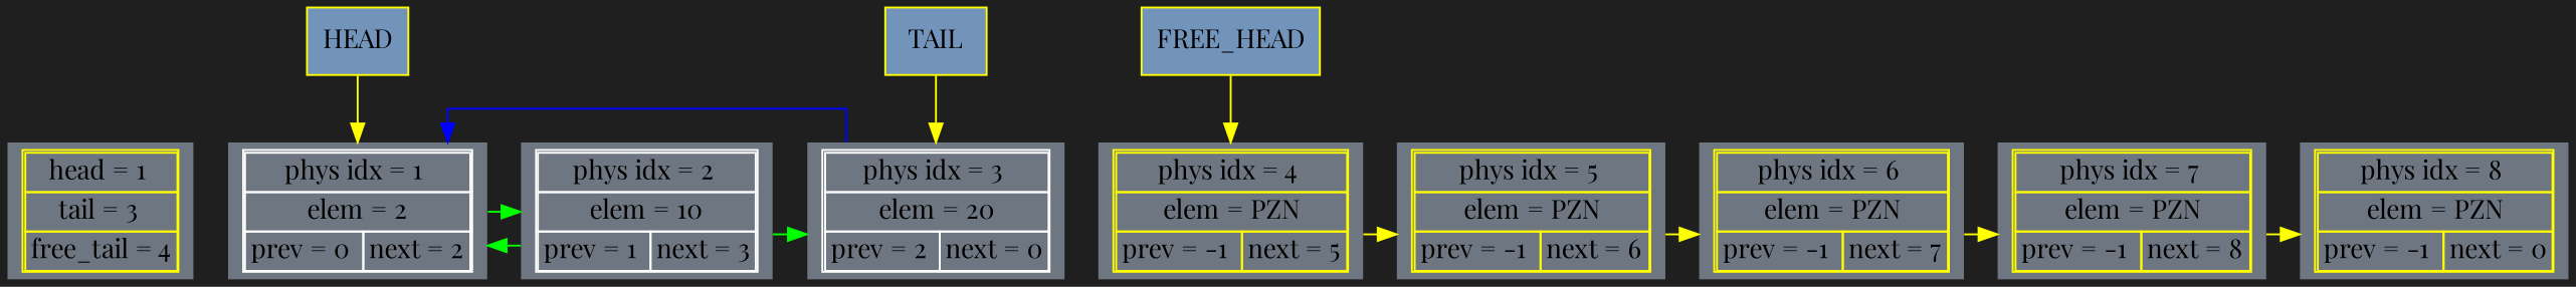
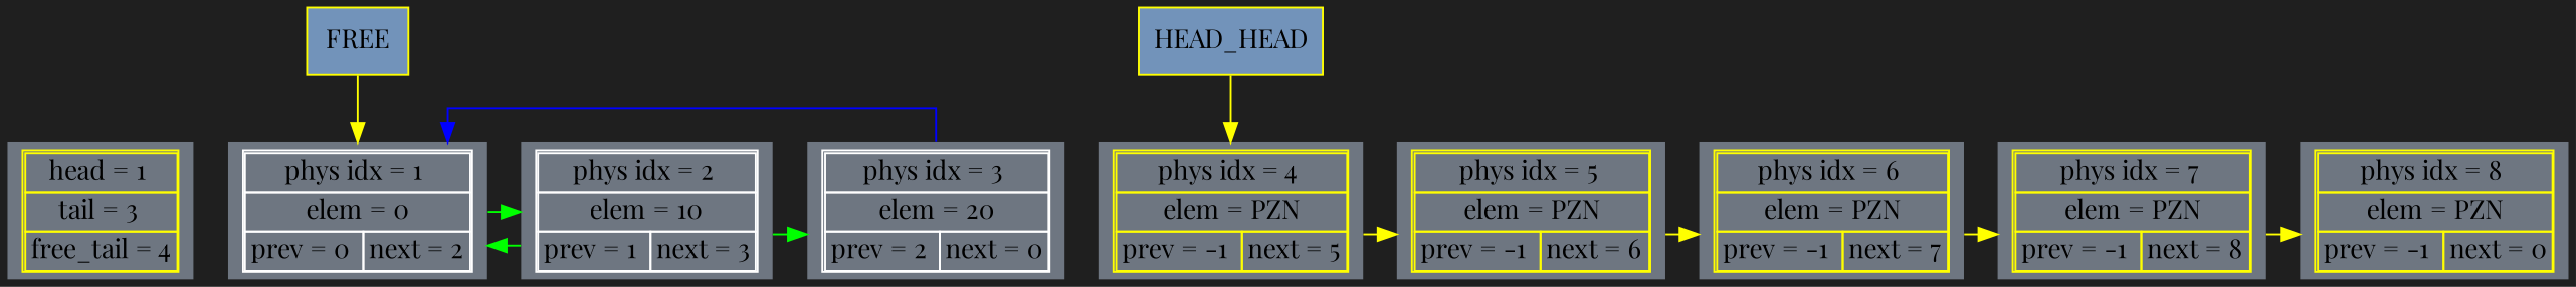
  digraph {
    bgcolor="#1f1f1f"
    fontname="Playfair Display"
    splines=ortho
    node [color=yellow fillcolor="#6e7681" fontcolor="#000000" fontname="Playfair Display" fontsize=14 shape=plaintext style=filled]
    edge [fontname="Playfair Display"]
    n1 [label=< <table cellspacing="0"> <tr><td>head = 1 </td></tr> <tr><td>tail = 3 </td></tr> <tr><td>free_tail = 4</td></tr> </table>>]
-   n2 [color=white label=<<table cellspacing="0"> <tr><td colspan="2">phys idx = 1 </td></tr> <tr><td colspan="2">elem = 2</td></tr> <tr><td>prev = 0 </td><td>next = 2</td></tr></table>>]
+   n2 [color=white label=<<table cellspacing="0"> <tr><td colspan="2">phys idx = 1 </td></tr> <tr><td colspan="2">elem = 0</td></tr> <tr><td>prev = 0 </td><td>next = 2</td></tr></table>>]
    n3 [color=white label=<<table cellspacing="0"> <tr><td colspan="2">phys idx = 2 </td></tr> <tr><td colspan="2">elem = 10</td></tr> <tr><td>prev = 1 </td><td>next = 3</td></tr></table>>]
    n4 [color=white label=<<table cellspacing="0"> <tr><td colspan="2">phys idx = 3 </td></tr> <tr><td colspan="2">elem = 20</td></tr> <tr><td>prev = 2 </td><td>next = 0</td></tr></table>>]
    n5 [label=<<table cellspacing="0"> <tr><td colspan="2">phys idx = 4 </td></tr> <tr><td colspan="2">elem = PZN</td></tr> <tr><td>prev = -1 </td><td>next = 5</td></tr></table>>]
    n6 [label=<<table cellspacing="0"> <tr><td colspan="2">phys idx = 5 </td></tr> <tr><td colspan="2">elem = PZN</td></tr> <tr><td>prev = -1 </td><td>next = 6</td></tr></table>>]
    n7 [label=<<table cellspacing="0"> <tr><td colspan="2">phys idx = 6 </td></tr> <tr><td colspan="2">elem = PZN</td></tr> <tr><td>prev = -1 </td><td>next = 7</td></tr></table>>]
    n8 [label=<<table cellspacing="0"> <tr><td colspan="2">phys idx = 7 </td></tr> <tr><td colspan="2">elem = PZN</td></tr> <tr><td>prev = -1 </td><td>next = 8</td></tr></table>>]
    n9 [label=<<table cellspacing="0"> <tr><td colspan="2">phys idx = 8 </td></tr> <tr><td colspan="2">elem = PZN</td></tr> <tr><td>prev = -1 </td><td>next = 0</td></tr></table>>]
-   n10 [fillcolor="#7293ba" label=HEAD shape=rect]
-   n11 [fillcolor="#7293ba" label=TAIL shape=rect]
-   n12 [fillcolor="#7293ba" label=FREE_HEAD shape=rect]
+   n10 [fillcolor="#7293ba" label=FREE shape=rect]
+   n12 [fillcolor="#7293ba" label=HEAD_HEAD shape=rect]
    subgraph sub_1 {
      rank=same
      n1
      n2
      n3
      n4
      n5
      n6
      n7
      n8
      n9
    }
    n1 -> n2 [style=invis]
    n2 -> n3 [style=invis]
    n2 -> n3 [color=green weight=0]
    n3 -> n2 [color=green weight=0]
    n3 -> n4 [style=invis]
    n3 -> n4 [color=green weight=0]
    n4 -> n2 [color=blue weight=0]
    n4 -> n5 [style=invis]
    n5 -> n6 [style=invis]
    n5 -> n6 [color=yellow weight=0]
    n6 -> n7 [style=invis]
    n6 -> n7 [color=yellow weight=0]
    n7 -> n8 [style=invis]
    n7 -> n8 [color=yellow weight=0]
    n8 -> n9 [style=invis]
    n8 -> n9 [color=yellow weight=0]
    n10 -> n2 [color=yellow]
-   n11 -> n4 [color=yellow]
    n12 -> n5 [color=yellow]
  }
